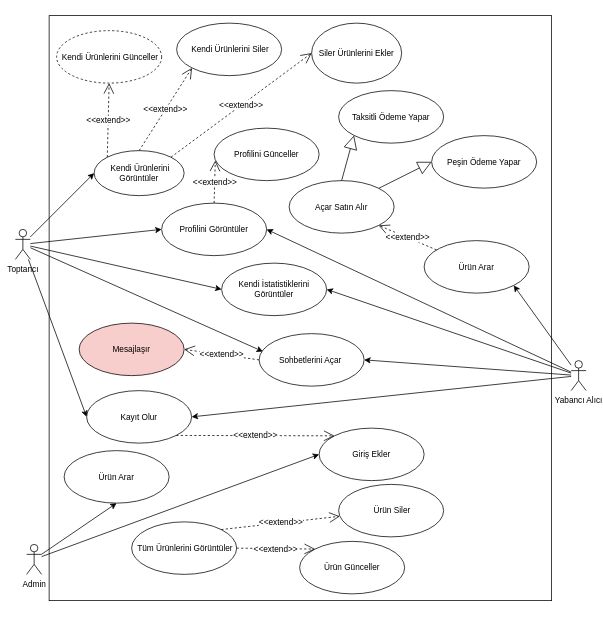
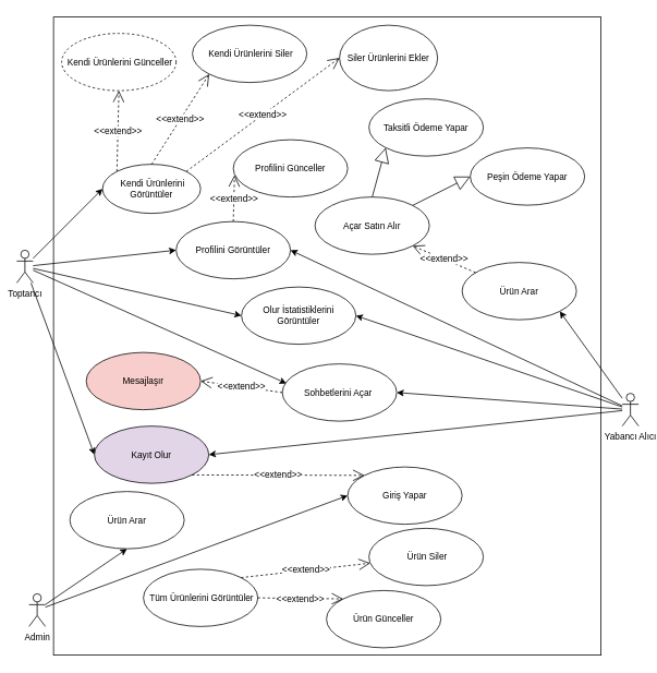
  <mxCell id="0" />
  <mxCell id="1" parent="0" />
  <mxCell id="2" value="" style="rounded=0;whiteSpace=wrap;html=1;backgroundOutline=0;fontSize=11;" parent="1" vertex="1"><mxGeometry x="65" y="20" width="670" height="780" as="geometry" /></mxCell>
  <mxCell id="3" style="rounded=0;orthogonalLoop=1;jettySize=auto;html=1;entryX=0;entryY=0.5;entryDx=0;entryDy=0;fontSize=11;" parent="1" source="8" target="10" edge="1"><mxGeometry relative="1" as="geometry" /></mxCell>
  <mxCell id="4" style="rounded=0;orthogonalLoop=1;jettySize=auto;html=1;entryX=0;entryY=0.5;entryDx=0;entryDy=0;strokeColor=default;fontSize=11;" parent="1" source="8" target="11" edge="1"><mxGeometry relative="1" as="geometry" /></mxCell>
  <mxCell id="5" style="rounded=0;orthogonalLoop=1;jettySize=auto;html=1;entryX=0;entryY=0.5;entryDx=0;entryDy=0;fontSize=11;" parent="1" source="8" target="15" edge="1"><mxGeometry relative="1" as="geometry" /></mxCell>
  <mxCell id="6" style="rounded=0;orthogonalLoop=1;jettySize=auto;html=1;entryX=0.036;entryY=0.341;entryDx=0;entryDy=0;fontSize=11;entryPerimeter=0;" parent="1" source="8" target="17" edge="1"><mxGeometry relative="1" as="geometry"><Array as="points" /></mxGeometry></mxCell>
  <mxCell id="7" style="rounded=0;orthogonalLoop=1;jettySize=auto;html=1;entryX=0;entryY=0.5;entryDx=0;entryDy=0;fontSize=11;" parent="1" source="8" target="24" edge="1"><mxGeometry relative="1" as="geometry" /></mxCell>
  <mxCell id="8" value="Toptancı" style="shape=umlActor;verticalLabelPosition=bottom;verticalAlign=top;html=1;fontSize=11;" parent="1" vertex="1"><mxGeometry x="20" y="305" width="20" height="40" as="geometry" /></mxCell>
  <mxCell id="9" value="Ürün Arar" style="ellipse;whiteSpace=wrap;html=1;fontSize=11;" parent="1" vertex="1"><mxGeometry x="565" y="320" width="140" height="70" as="geometry" /></mxCell>
  <mxCell id="10" value="&amp;nbsp;Kendi Ürünlerini Görüntüler" style="ellipse;whiteSpace=wrap;html=1;fontSize=11;" parent="1" vertex="1"><mxGeometry x="125" y="200" width="120" height="60" as="geometry" /></mxCell>
  <mxCell id="11" value="Profilini Görüntüler" style="ellipse;whiteSpace=wrap;html=1;fontSize=11;" parent="1" vertex="1"><mxGeometry x="215" y="270" width="140" height="70" as="geometry" /></mxCell>
  <mxCell id="12" style="rounded=0;orthogonalLoop=1;jettySize=auto;html=1;entryX=0;entryY=0.5;entryDx=0;entryDy=0;fontSize=11;" parent="1" source="14" target="16" edge="1"><mxGeometry relative="1" as="geometry" /></mxCell>
  <mxCell id="13" style="rounded=0;orthogonalLoop=1;jettySize=auto;html=1;entryX=0.5;entryY=1;entryDx=0;entryDy=0;fontSize=11;" parent="1" source="14" target="21" edge="1"><mxGeometry relative="1" as="geometry" /></mxCell>
  <mxCell id="14" value="Admin" style="shape=umlActor;verticalLabelPosition=bottom;verticalAlign=top;html=1;fontSize=11;" parent="1" vertex="1"><mxGeometry x="35" y="725" width="20" height="40" as="geometry" /></mxCell>
- <mxCell id="15" value="Kayıt Olur" style="ellipse;whiteSpace=wrap;html=1;fontSize=11;" parent="1" vertex="1"><mxGeometry x="115" y="520" width="140" height="70" as="geometry" /></mxCell>
- <mxCell id="16" value="Giriş Ekler" style="ellipse;whiteSpace=wrap;html=1;fontSize=11;" parent="1" vertex="1"><mxGeometry x="425" y="570" width="140" height="70" as="geometry" /></mxCell>
+ <mxCell id="15" value="Kayıt Olur" style="ellipse;whiteSpace=wrap;html=1;fontSize=11;fillColor=#e1d5e7;" parent="1" vertex="1"><mxGeometry x="115" y="520" width="140" height="70" as="geometry" /></mxCell>
+ <mxCell id="16" value="Giriş Yapar" style="ellipse;whiteSpace=wrap;html=1;fontSize=11;" parent="1" vertex="1"><mxGeometry x="425" y="570" width="140" height="70" as="geometry" /></mxCell>
  <mxCell id="17" value="Sohbetlerini Açar&amp;nbsp;" style="ellipse;whiteSpace=wrap;html=1;fontSize=11;" parent="1" vertex="1"><mxGeometry x="345" y="444" width="140" height="70" as="geometry" /></mxCell>
  <mxCell id="18" value="Profilini Günceller" style="ellipse;whiteSpace=wrap;html=1;fontSize=11;" parent="1" vertex="1"><mxGeometry x="285" y="170" width="140" height="70" as="geometry" /></mxCell>
  <mxCell id="19" value="&amp;nbsp;Kendi Ürünlerini Siler" style="ellipse;whiteSpace=wrap;html=1;fontSize=11;" parent="1" vertex="1"><mxGeometry x="235" y="30" width="140" height="70" as="geometry" /></mxCell>
  <mxCell id="20" value="Mesajlaşır" style="ellipse;whiteSpace=wrap;html=1;fontSize=11;fillColor=#f8cecc;" parent="1" vertex="1"><mxGeometry x="105" y="430" width="140" height="70" as="geometry" /></mxCell>
  <mxCell id="21" value="Ürün Arar" style="ellipse;whiteSpace=wrap;html=1;fontSize=11;" parent="1" vertex="1"><mxGeometry x="85" y="600" width="140" height="70" as="geometry" /></mxCell>
  <mxCell id="22" value="&amp;nbsp;Tüm Ürünlerini Görüntüler" style="ellipse;whiteSpace=wrap;html=1;fontSize=11;" parent="1" vertex="1"><mxGeometry x="175" y="695" width="140" height="70" as="geometry" /></mxCell>
  <mxCell id="23" value="&amp;nbsp;Ürün Siler" style="ellipse;whiteSpace=wrap;html=1;fontSize=11;" parent="1" vertex="1"><mxGeometry x="451" y="645" width="140" height="70" as="geometry" /></mxCell>
- <mxCell id="24" value="Kendi İstatistiklerini Görüntüler" style="ellipse;whiteSpace=wrap;html=1;fontSize=11;" parent="1" vertex="1"><mxGeometry x="295" y="350" width="140" height="70" as="geometry" /></mxCell>
+ <mxCell id="24" value="Olur İstatistiklerini Görüntüler" style="ellipse;whiteSpace=wrap;html=1;fontSize=11;" parent="1" vertex="1"><mxGeometry x="295" y="350" width="140" height="70" as="geometry" /></mxCell>
  <mxCell id="25" style="rounded=0;orthogonalLoop=1;jettySize=auto;html=1;entryX=1;entryY=0.5;entryDx=0;entryDy=0;fontSize=11;" parent="1" source="30" target="17" edge="1"><mxGeometry relative="1" as="geometry" /></mxCell>
  <mxCell id="26" style="rounded=0;orthogonalLoop=1;jettySize=auto;html=1;entryX=1;entryY=0.5;entryDx=0;entryDy=0;fontSize=11;" parent="1" source="30" target="15" edge="1"><mxGeometry relative="1" as="geometry" /></mxCell>
  <mxCell id="27" style="rounded=0;orthogonalLoop=1;jettySize=auto;html=1;entryX=1;entryY=0.5;entryDx=0;entryDy=0;fontSize=11;" parent="1" source="30" target="11" edge="1"><mxGeometry relative="1" as="geometry" /></mxCell>
  <mxCell id="28" style="rounded=0;orthogonalLoop=1;jettySize=auto;html=1;entryX=1;entryY=1;entryDx=0;entryDy=0;fontSize=11;" parent="1" source="30" target="9" edge="1"><mxGeometry relative="1" as="geometry" /></mxCell>
  <mxCell id="29" style="rounded=0;orthogonalLoop=1;jettySize=auto;html=1;entryX=1;entryY=0.5;entryDx=0;entryDy=0;fontSize=11;" parent="1" source="30" target="24" edge="1"><mxGeometry relative="1" as="geometry" /></mxCell>
  <mxCell id="30" value="Yabancı Alıcı" style="shape=umlActor;verticalLabelPosition=bottom;verticalAlign=top;html=1;outlineConnect=0;fontSize=11;" parent="1" vertex="1"><mxGeometry x="761" y="480" width="20" height="40" as="geometry" /></mxCell>
  <mxCell id="31" value="Açar Satın Alır" style="ellipse;whiteSpace=wrap;html=1;fontSize=11;" parent="1" vertex="1"><mxGeometry x="385" y="240" width="140" height="70" as="geometry" /></mxCell>
  <mxCell id="32" value="Siler Ürünlerini Ekler" style="ellipse;whiteSpace=wrap;html=1;fontSize=11;" parent="1" vertex="1"><mxGeometry x="415" y="30" width="120" height="80" as="geometry" /></mxCell>
  <mxCell id="33" value="&amp;nbsp;Kendi Ürünlerini Günceller" style="ellipse;whiteSpace=wrap;html=1;fontSize=11;dashed=1;" parent="1" vertex="1"><mxGeometry x="75" y="40" width="140" height="70" as="geometry" /></mxCell>
  <mxCell id="34" value="Ürün Günceller" style="ellipse;whiteSpace=wrap;html=1;fontSize=11;" parent="1" vertex="1"><mxGeometry x="399" y="721" width="140" height="70" as="geometry" /></mxCell>
  <mxCell id="35" value="&amp;lt;&amp;lt;extend&amp;gt;&amp;gt;" style="endArrow=open;endSize=12;dashed=1;html=1;rounded=0;exitX=1;exitY=1;exitDx=0;exitDy=0;entryX=0;entryY=0;entryDx=0;entryDy=0;fontSize=11;" parent="1" source="15" target="16" edge="1"><mxGeometry width="160" relative="1" as="geometry"><mxPoint x="295" y="570" as="sourcePoint" /><mxPoint x="455" y="570" as="targetPoint" /></mxGeometry></mxCell>
  <mxCell id="36" value="&amp;lt;&amp;lt;extend&amp;gt;&amp;gt;" style="endArrow=open;endSize=12;dashed=1;html=1;rounded=0;entryX=0.011;entryY=0.618;entryDx=0;entryDy=0;exitX=0.5;exitY=0;exitDx=0;exitDy=0;entryPerimeter=0;fontSize=11;" parent="1" source="11" target="18" edge="1"><mxGeometry width="160" relative="1" as="geometry"><mxPoint x="295" y="210" as="sourcePoint" /><mxPoint x="455" y="210" as="targetPoint" /></mxGeometry></mxCell>
  <mxCell id="37" value="&amp;lt;&amp;lt;extend&amp;gt;&amp;gt;" style="endArrow=open;endSize=12;dashed=1;html=1;rounded=0;exitX=0;exitY=0;exitDx=0;exitDy=0;entryX=0.5;entryY=1;entryDx=0;entryDy=0;fontSize=11;" parent="1" source="10" target="33" edge="1"><mxGeometry width="160" relative="1" as="geometry"><mxPoint x="295" y="210" as="sourcePoint" /><mxPoint x="455" y="210" as="targetPoint" /></mxGeometry></mxCell>
  <mxCell id="38" value="&amp;lt;&amp;lt;extend&amp;gt;&amp;gt;" style="endArrow=open;endSize=12;dashed=1;html=1;rounded=0;exitX=0.5;exitY=0;exitDx=0;exitDy=0;entryX=0;entryY=1;entryDx=0;entryDy=0;fontSize=11;" parent="1" source="10" target="19" edge="1"><mxGeometry width="160" relative="1" as="geometry"><mxPoint x="152" y="219" as="sourcePoint" /><mxPoint x="155" y="120" as="targetPoint" /></mxGeometry></mxCell>
  <mxCell id="39" value="&amp;lt;&amp;lt;extend&amp;gt;&amp;gt;" style="endArrow=open;endSize=12;dashed=1;html=1;rounded=0;exitX=1;exitY=0;exitDx=0;exitDy=0;entryX=0;entryY=0.5;entryDx=0;entryDy=0;fontSize=11;" parent="1" source="10" target="32" edge="1"><mxGeometry width="160" relative="1" as="geometry"><mxPoint x="162" y="229" as="sourcePoint" /><mxPoint x="165" y="130" as="targetPoint" /></mxGeometry></mxCell>
  <mxCell id="40" value="&amp;lt;&amp;lt;extend&amp;gt;&amp;gt;" style="endArrow=open;endSize=12;dashed=1;html=1;rounded=0;exitX=0;exitY=0.5;exitDx=0;exitDy=0;entryX=1;entryY=0.5;entryDx=0;entryDy=0;fontSize=11;" parent="1" source="17" target="20" edge="1"><mxGeometry width="160" relative="1" as="geometry"><mxPoint x="172" y="239" as="sourcePoint" /><mxPoint x="175" y="140" as="targetPoint" /></mxGeometry></mxCell>
  <mxCell id="41" value="&amp;lt;&amp;lt;extend&amp;gt;&amp;gt;" style="endArrow=open;endSize=12;dashed=1;html=1;rounded=0;entryX=1;entryY=1;entryDx=0;entryDy=0;fontSize=11;" parent="1" source="9" target="31" edge="1"><mxGeometry width="160" relative="1" as="geometry"><mxPoint x="182" y="249" as="sourcePoint" /><mxPoint x="185" y="150" as="targetPoint" /></mxGeometry></mxCell>
  <mxCell id="42" value="&amp;lt;&amp;lt;extend&amp;gt;&amp;gt;" style="endArrow=open;endSize=12;dashed=1;html=1;rounded=0;exitX=1;exitY=0;exitDx=0;exitDy=0;fontSize=11;" parent="1" source="22" target="23" edge="1"><mxGeometry width="160" relative="1" as="geometry"><mxPoint x="735" y="529.5" as="sourcePoint" /><mxPoint x="738" y="430.5" as="targetPoint" /></mxGeometry></mxCell>
  <mxCell id="43" value="&amp;lt;&amp;lt;extend&amp;gt;&amp;gt;" style="endArrow=open;endSize=12;dashed=1;html=1;rounded=0;exitX=1;exitY=0.5;exitDx=0;exitDy=0;entryX=0;entryY=0;entryDx=0;entryDy=0;fontSize=11;" parent="1" source="22" target="34" edge="1"><mxGeometry width="160" relative="1" as="geometry"><mxPoint x="305" y="715" as="sourcePoint" /><mxPoint x="426" y="706" as="targetPoint" /></mxGeometry></mxCell>
  <mxCell id="44" value="Taksitli Ödeme Yapar" style="ellipse;whiteSpace=wrap;html=1;fontSize=11;" parent="1" vertex="1"><mxGeometry x="451" y="120" width="140" height="70" as="geometry" /></mxCell>
  <mxCell id="45" value="Peşin Ödeme Yapar" style="ellipse;whiteSpace=wrap;html=1;fontSize=11;" parent="1" vertex="1"><mxGeometry x="575" y="180" width="140" height="70" as="geometry" /></mxCell>
  <mxCell id="46" value="" style="endArrow=block;endSize=16;endFill=0;html=1;rounded=0;entryX=0;entryY=1;entryDx=0;entryDy=0;exitX=0.5;exitY=0;exitDx=0;exitDy=0;fontSize=11;" parent="1" source="31" target="44" edge="1"><mxGeometry width="160" relative="1" as="geometry"><mxPoint x="295" y="200" as="sourcePoint" /><mxPoint x="455" y="200" as="targetPoint" /></mxGeometry></mxCell>
  <mxCell id="47" value="" style="endArrow=block;endSize=16;endFill=0;html=1;rounded=0;entryX=0;entryY=0.5;entryDx=0;entryDy=0;exitX=1;exitY=0;exitDx=0;exitDy=0;fontSize=11;" parent="1" source="31" target="45" edge="1"><mxGeometry width="160" relative="1" as="geometry"><mxPoint x="465" y="250" as="sourcePoint" /><mxPoint x="481" y="200" as="targetPoint" /></mxGeometry></mxCell>
